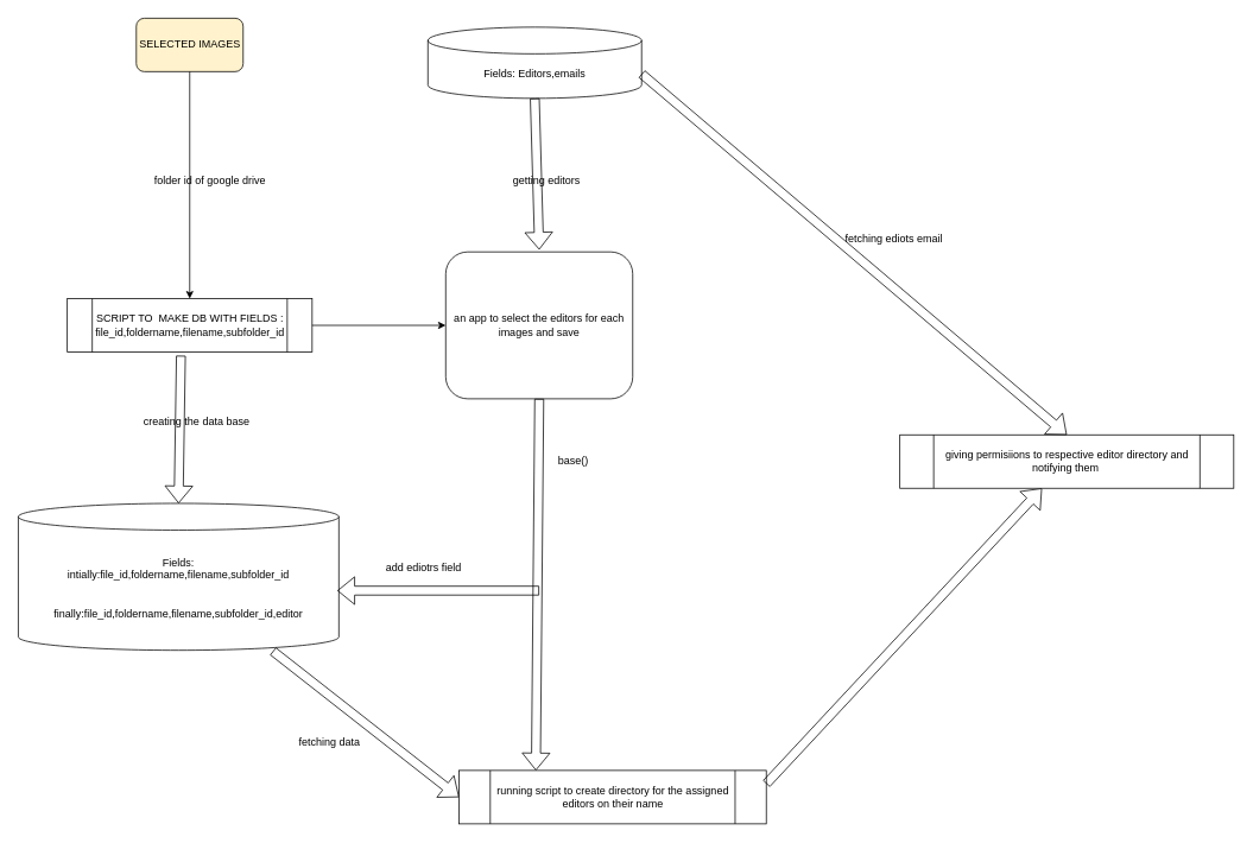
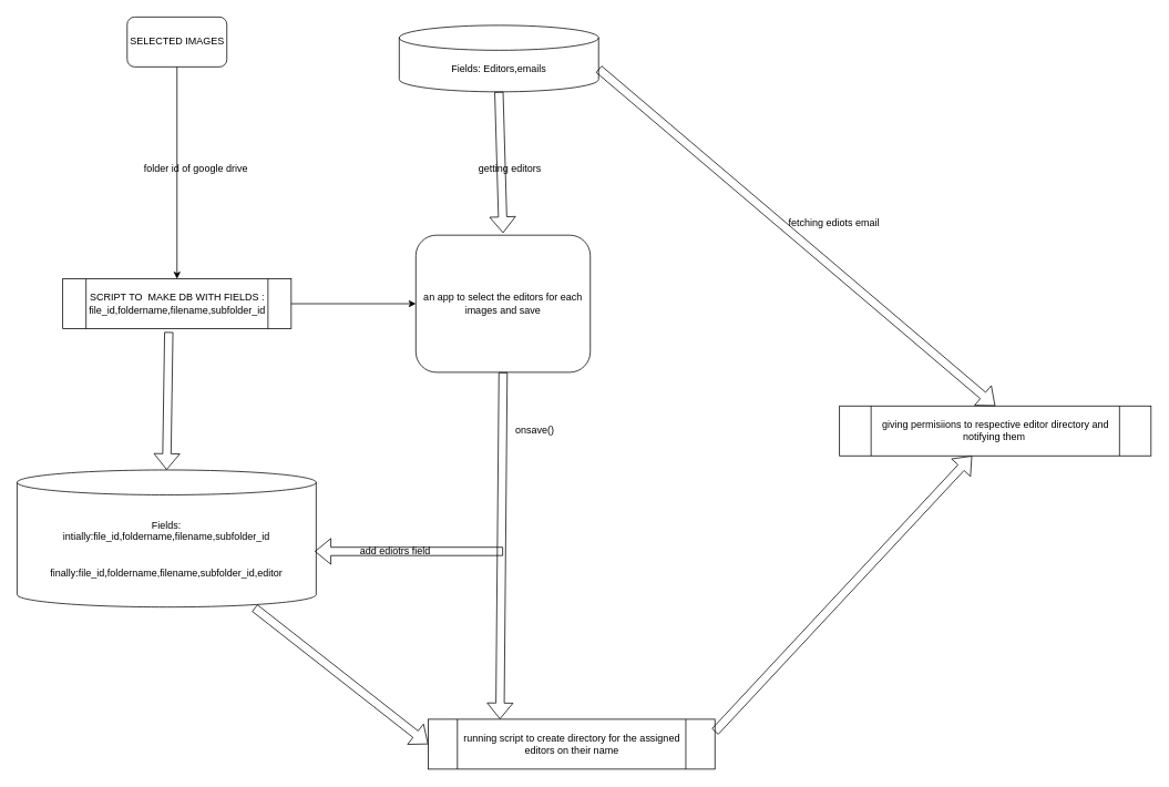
  <mxCell id="0" />
  <mxCell id="1" parent="0" />
  <mxCell id="2" value="Fields: Editors,emails" style="shape=cylinder3;whiteSpace=wrap;html=1;boundedLbl=1;backgroundOutline=1;size=15;" vertex="1" parent="1"><mxGeometry x="480" y="30" width="240" height="80" as="geometry" /></mxCell>
  <mxCell id="3" value="Fields:&lt;br&gt;intially:file_id,foldername,filename,subfolder_id&lt;br&gt;&lt;br&gt;&lt;br&gt;finally:file_id,foldername,filename,subfolder_id,editor" style="shape=cylinder3;whiteSpace=wrap;html=1;boundedLbl=1;backgroundOutline=1;size=15;" vertex="1" parent="1"><mxGeometry x="20" y="565" width="360" height="165" as="geometry" /></mxCell>
- <mxCell id="4" value="SELECTED IMAGES" style="rounded=1;whiteSpace=wrap;html=1;fillColor=#fff2cc;" vertex="1" parent="1"><mxGeometry x="152.5" y="20" width="120" height="60" as="geometry" /></mxCell>
+ <mxCell id="4" value="SELECTED IMAGES" style="rounded=1;whiteSpace=wrap;html=1;" vertex="1" parent="1"><mxGeometry x="152.5" y="20" width="120" height="60" as="geometry" /></mxCell>
  <mxCell id="5" value="" style="endArrow=classic;html=1;rounded=0;exitX=0.5;exitY=1;exitDx=0;exitDy=0;entryX=0.5;entryY=0;entryDx=0;entryDy=0;" edge="1" parent="1" source="4" target="6"><mxGeometry width="50" height="50" relative="1" as="geometry"><mxPoint x="195" y="220" as="sourcePoint" /><mxPoint x="135" y="180" as="targetPoint" /></mxGeometry></mxCell>
  <mxCell id="6" value="SCRIPT TO&amp;nbsp; MAKE DB WITH FIELDS : file_id,foldername,filename,subfolder_id" style="shape=process;whiteSpace=wrap;html=1;backgroundOutline=1;" vertex="1" parent="1"><mxGeometry x="75" y="335" width="275" height="60" as="geometry" /></mxCell>
  <mxCell id="7" value="" style="endArrow=classic;html=1;rounded=0;exitX=1;exitY=0.5;exitDx=0;exitDy=0;" edge="1" parent="1" source="6" target="8"><mxGeometry width="50" height="50" relative="1" as="geometry"><mxPoint x="320" y="300" as="sourcePoint" /><mxPoint x="560" y="280" as="targetPoint" /></mxGeometry></mxCell>
  <mxCell id="8" value="an app to select the editors for each images and save" style="rounded=1;whiteSpace=wrap;html=1;" vertex="1" parent="1"><mxGeometry x="500" y="282.5" width="210" height="165" as="geometry" /></mxCell>
  <mxCell id="9" value="" style="shape=flexArrow;endArrow=classic;html=1;rounded=0;entryX=0.5;entryY=0;entryDx=0;entryDy=0;entryPerimeter=0;exitX=0.464;exitY=1.067;exitDx=0;exitDy=0;exitPerimeter=0;" edge="1" parent="1" source="6" target="3"><mxGeometry width="50" height="50" relative="1" as="geometry"><mxPoint x="5" y="375" as="sourcePoint" /><mxPoint x="55" y="325" as="targetPoint" /></mxGeometry></mxCell>
  <mxCell id="10" value="" style="shape=flexArrow;endArrow=classic;html=1;rounded=0;exitX=0.5;exitY=1;exitDx=0;exitDy=0;exitPerimeter=0;" edge="1" parent="1" source="2"><mxGeometry width="50" height="50" relative="1" as="geometry"><mxPoint x="500" y="75" as="sourcePoint" /><mxPoint x="605" y="280" as="targetPoint" /></mxGeometry></mxCell>
  <mxCell id="11" value="getting editors" style="text;html=1;align=center;verticalAlign=middle;resizable=0;points=[];autosize=1;strokeColor=none;fillColor=none;" vertex="1" parent="1"><mxGeometry x="560" y="188" width="105" height="30" as="geometry" /></mxCell>
  <mxCell id="12" value="" style="shape=flexArrow;endArrow=classic;html=1;rounded=0;exitX=0.5;exitY=1;exitDx=0;exitDy=0;entryX=0.25;entryY=0;entryDx=0;entryDy=0;" edge="1" parent="1" source="8" target="17"><mxGeometry width="50" height="50" relative="1" as="geometry"><mxPoint x="455" y="555" as="sourcePoint" /><mxPoint x="612.41" y="867.04" as="targetPoint" /></mxGeometry></mxCell>
- <mxCell id="13" value="&lt;p style=&quot;line-height: 110%;&quot;&gt;base()&lt;/p&gt;" style="text;html=1;align=center;verticalAlign=middle;resizable=0;points=[];autosize=1;strokeColor=none;fillColor=none;" vertex="1" parent="1"><mxGeometry x="605" y="488" width="75" height="60" as="geometry" /></mxCell>
+ <mxCell id="13" value="&lt;p style=&quot;line-height: 110%;&quot;&gt;onsave()&lt;/p&gt;" style="text;html=1;align=center;verticalAlign=middle;resizable=0;points=[];autosize=1;strokeColor=none;fillColor=none;" vertex="1" parent="1"><mxGeometry x="605" y="488" width="75" height="60" as="geometry" /></mxCell>
  <mxCell id="14" value="" style="shape=flexArrow;endArrow=classic;html=1;rounded=0;entryX=0.995;entryY=0.594;entryDx=0;entryDy=0;entryPerimeter=0;" edge="1" parent="1" target="3"><mxGeometry width="50" height="50" relative="1" as="geometry"><mxPoint x="605" y="663" as="sourcePoint" /><mxPoint x="430" y="745" as="targetPoint" /></mxGeometry></mxCell>
- <mxCell id="15" value="add ediotrs field" style="text;html=1;align=center;verticalAlign=middle;resizable=0;points=[];autosize=1;strokeColor=none;fillColor=none;" vertex="1" parent="1"><mxGeometry x="415" y="623" width="120" height="30" as="geometry" /></mxCell>
+ <mxCell id="15" value="add ediotrs field" style="text;html=1;align=center;verticalAlign=middle;resizable=0;points=[];autosize=1;strokeColor=none;fillColor=none;" vertex="1" parent="1"><mxGeometry x="415" y="648" width="120" height="30" as="geometry" /></mxCell>
  <mxCell id="16" value="" style="shape=flexArrow;endArrow=classic;html=1;rounded=0;exitX=0.794;exitY=1.006;exitDx=0;exitDy=0;exitPerimeter=0;entryX=0;entryY=0.5;entryDx=0;entryDy=0;" edge="1" parent="1" source="3" target="17"><mxGeometry width="50" height="50" relative="1" as="geometry"><mxPoint x="380" y="945" as="sourcePoint" /><mxPoint x="507.35" y="889.735" as="targetPoint" /></mxGeometry></mxCell>
  <mxCell id="17" value="running script to create directory for the assigned editors on their name" style="shape=process;whiteSpace=wrap;html=1;backgroundOutline=1;" vertex="1" parent="1"><mxGeometry x="515" y="865" width="345" height="60" as="geometry" /></mxCell>
  <mxCell id="18" value="" style="shape=flexArrow;endArrow=classic;html=1;rounded=0;exitX=1;exitY=0.25;exitDx=0;exitDy=0;" edge="1" parent="1" source="17" target="19"><mxGeometry width="50" height="50" relative="1" as="geometry"><mxPoint x="755" y="945" as="sourcePoint" /><mxPoint x="701" y="1000" as="targetPoint" /></mxGeometry></mxCell>
  <mxCell id="19" value="giving permisiions to respective editor directory and notifying them&amp;nbsp;" style="shape=process;whiteSpace=wrap;html=1;backgroundOutline=1;" vertex="1" parent="1"><mxGeometry x="1010" y="488" width="375" height="60" as="geometry" /></mxCell>
  <mxCell id="20" value="" style="shape=flexArrow;endArrow=classic;html=1;rounded=0;entryX=0.5;entryY=0;entryDx=0;entryDy=0;exitX=1;exitY=0;exitDx=0;exitDy=52.5;exitPerimeter=0;" edge="1" parent="1" source="2" target="19"><mxGeometry width="50" height="50" relative="1" as="geometry"><mxPoint x="725" y="360" as="sourcePoint" /><mxPoint x="775" y="310" as="targetPoint" /></mxGeometry></mxCell>
  <mxCell id="21" value="fetching ediots email" style="text;html=1;align=center;verticalAlign=middle;resizable=0;points=[];autosize=1;strokeColor=none;fillColor=none;" vertex="1" parent="1"><mxGeometry x="935" y="252.5" width="135" height="30" as="geometry" /></mxCell>
  <mxCell id="22" value="folder id of google drive" style="text;html=1;align=center;verticalAlign=middle;resizable=0;points=[];autosize=1;strokeColor=none;fillColor=none;" vertex="1" parent="1"><mxGeometry x="160" y="188" width="150" height="30" as="geometry" /></mxCell>
- <mxCell id="23" value="creating the data base" style="text;html=1;align=center;verticalAlign=middle;resizable=0;points=[];autosize=1;strokeColor=none;fillColor=none;" vertex="1" parent="1"><mxGeometry x="145" y="458" width="150" height="30" as="geometry" /></mxCell>
- <mxCell id="24" value="fetching data&amp;nbsp;" style="text;html=1;align=center;verticalAlign=middle;resizable=0;points=[];autosize=1;strokeColor=none;fillColor=none;" vertex="1" parent="1"><mxGeometry x="318" y="818" width="105" height="30" as="geometry" /></mxCell>
